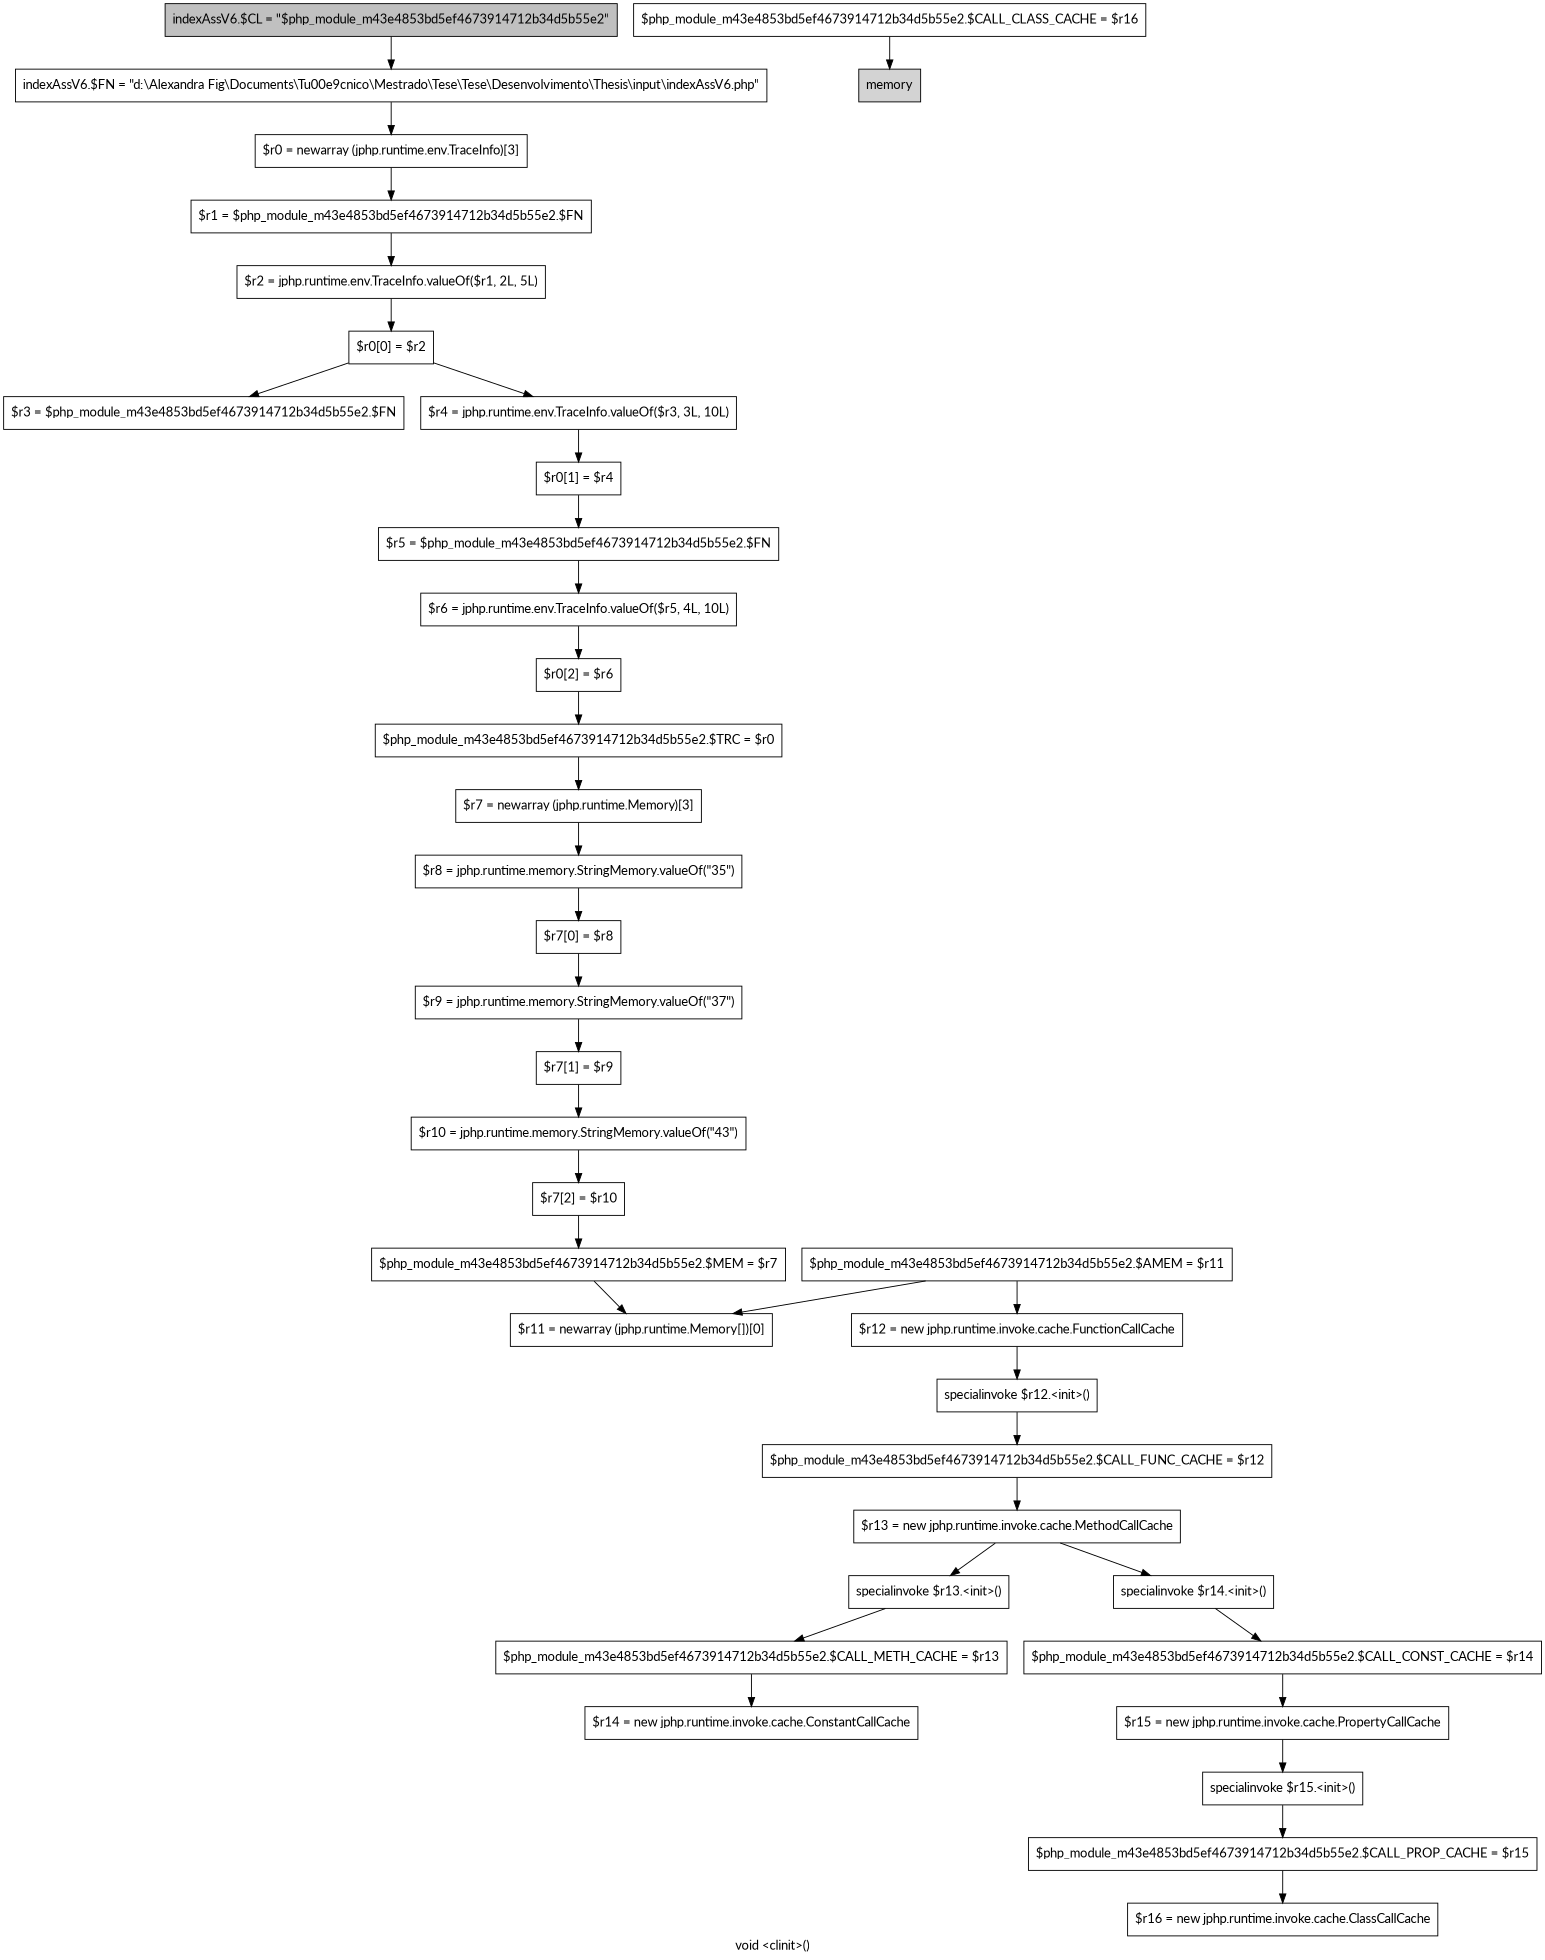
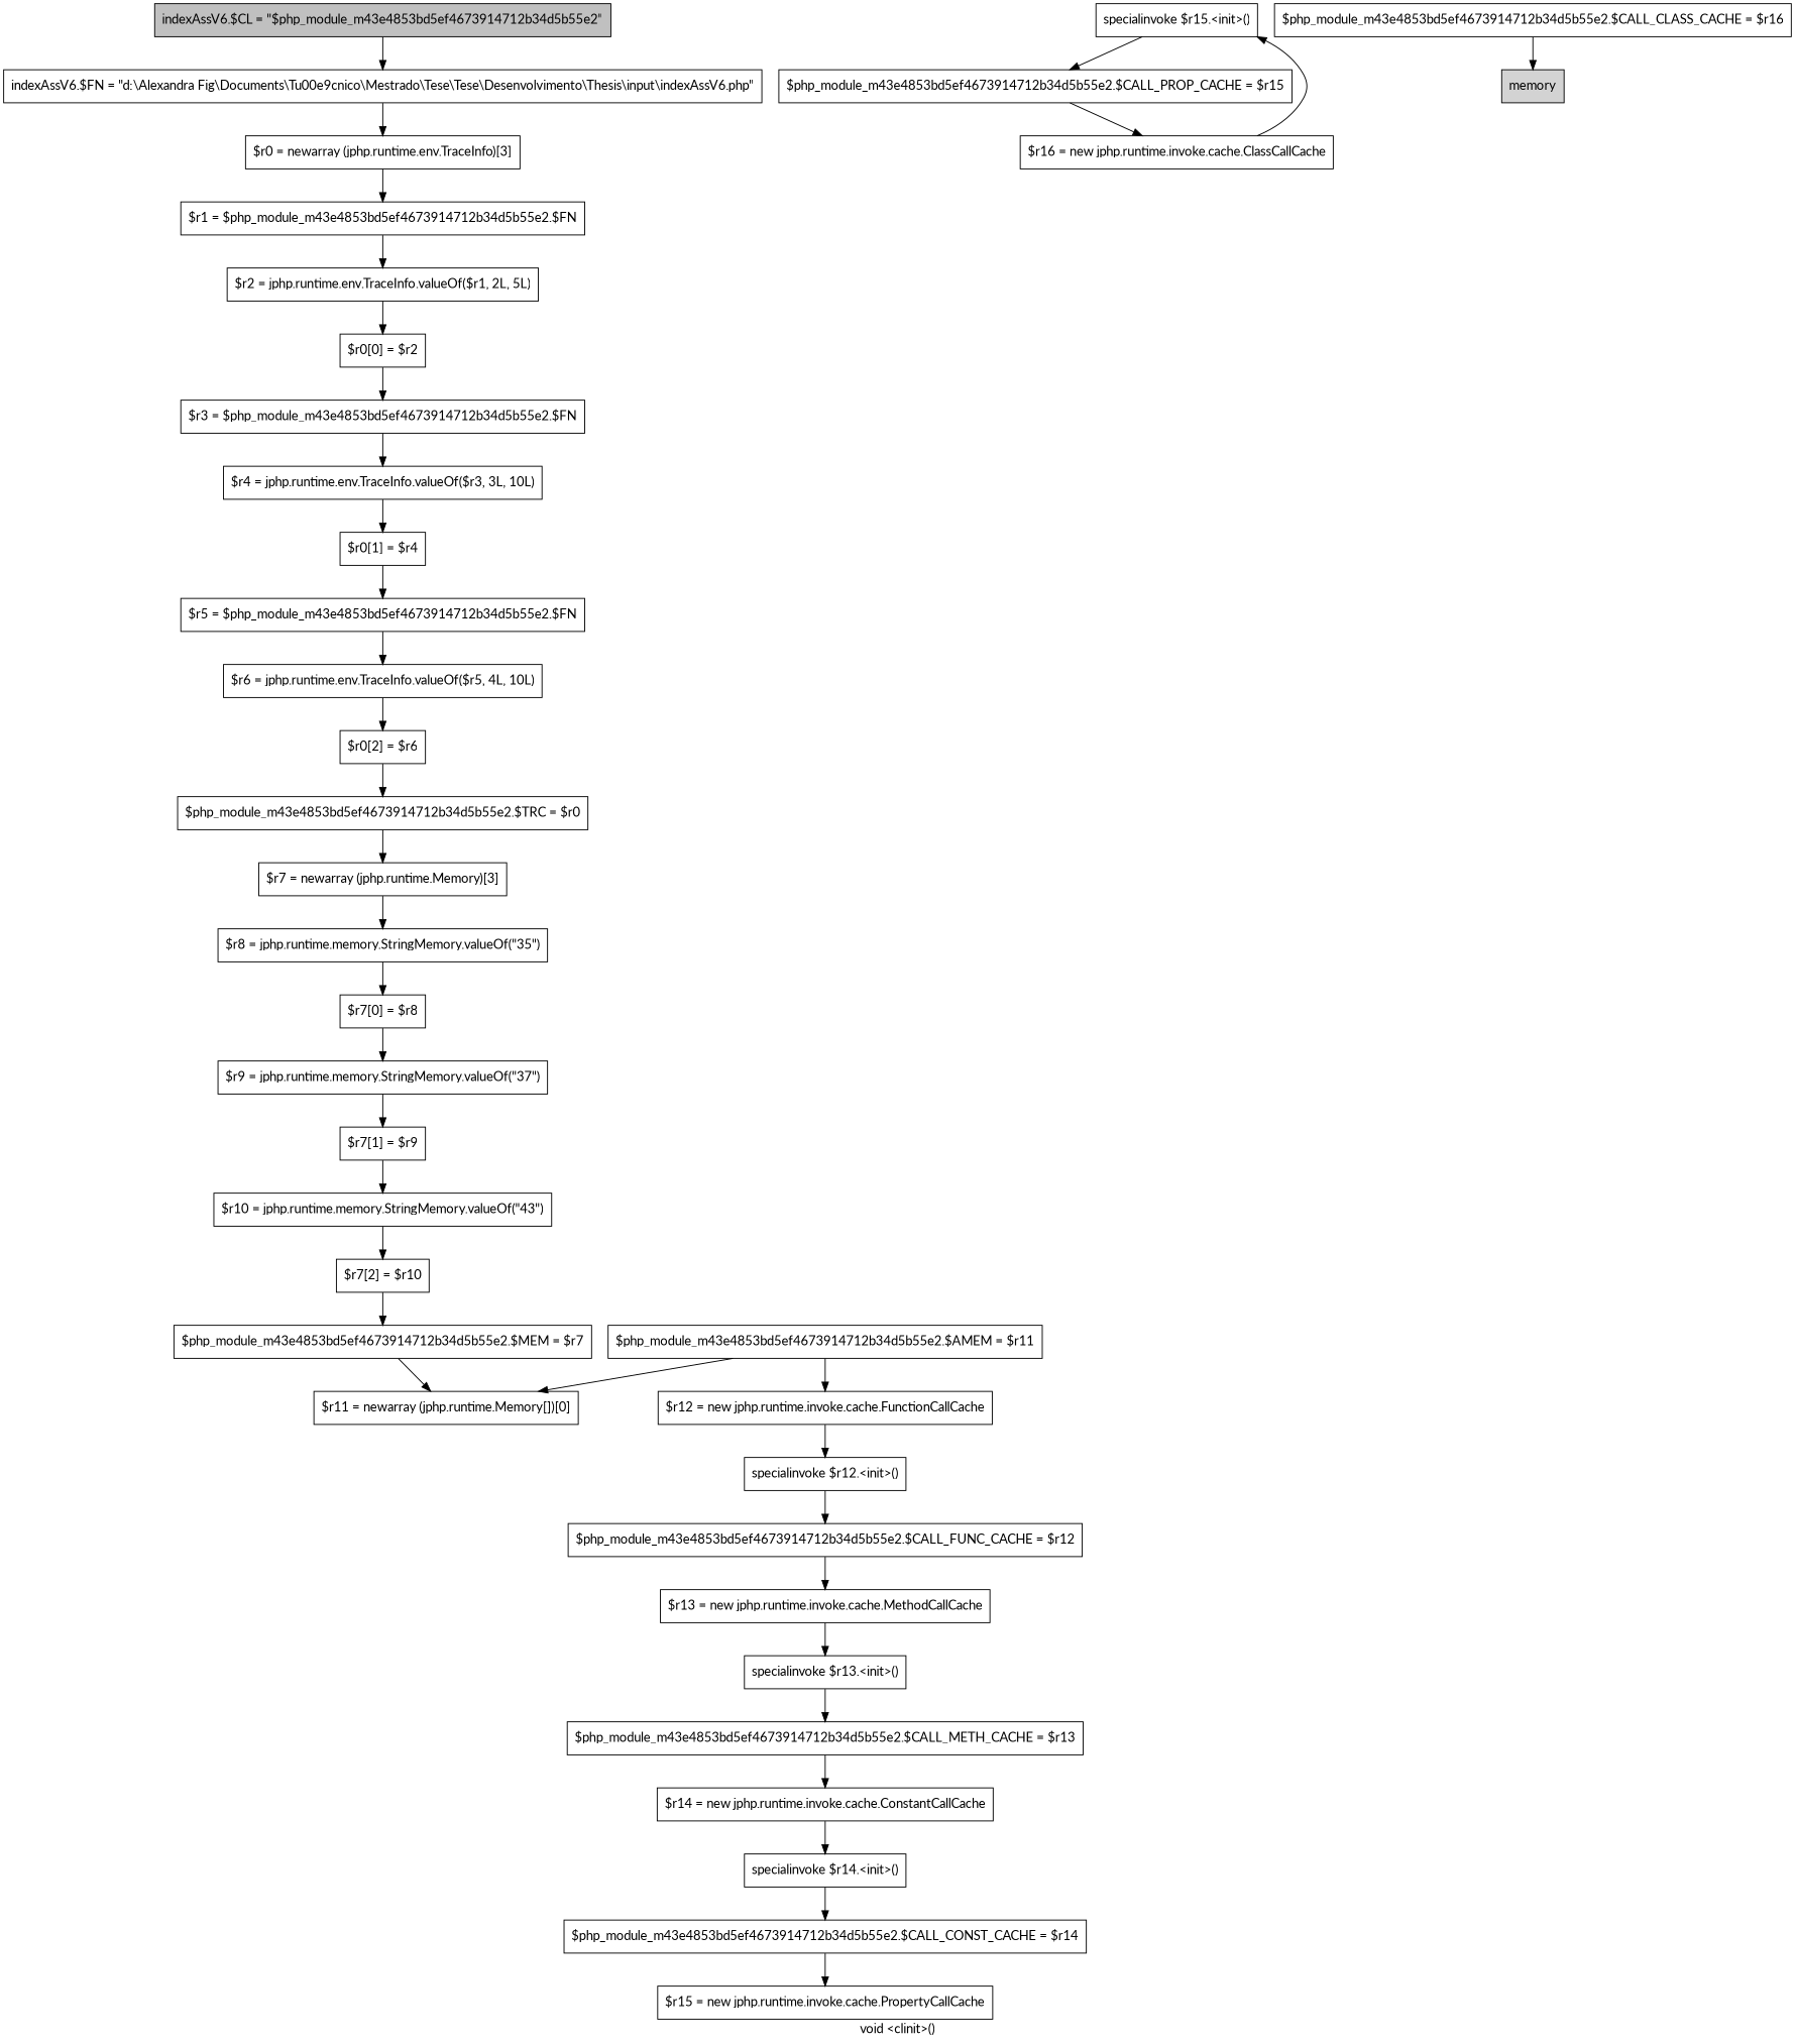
  digraph {
    fontname=Lato
    label="void <clinit>()"
    node [fontname=Lato shape=box]
    edge [fontname=Lato]
    n1 [fillcolor=gray label="indexAssV6.$CL = \"$php_module_m43e4853bd5ef4673914712b34d5b55e2\"" style=filled]
    n2 [label="indexAssV6.$FN = \"d:\\Alexandra Fig\\Documents\\T\u00e9cnico\\Mestrado\\Tese\\Tese\\Desenvolvimento\\Thesis\\input\\indexAssV6.php\""]
    n3 [label="$r0 = newarray (jphp.runtime.env.TraceInfo)[3]"]
    n4 [label="$r1 = $php_module_m43e4853bd5ef4673914712b34d5b55e2.$FN"]
    n5 [label="$r2 = jphp.runtime.env.TraceInfo.valueOf($r1, 2L, 5L)"]
    n6 [label="$r0[0] = $r2"]
    n7 [label="$r3 = $php_module_m43e4853bd5ef4673914712b34d5b55e2.$FN"]
    n8 [label="$r4 = jphp.runtime.env.TraceInfo.valueOf($r3, 3L, 10L)"]
    n9 [label="$r0[1] = $r4"]
    n10 [label="$r5 = $php_module_m43e4853bd5ef4673914712b34d5b55e2.$FN"]
    n11 [label="$r6 = jphp.runtime.env.TraceInfo.valueOf($r5, 4L, 10L)"]
    n12 [label="$r0[2] = $r6"]
    n13 [label="$php_module_m43e4853bd5ef4673914712b34d5b55e2.$TRC = $r0"]
    n14 [label="$r7 = newarray (jphp.runtime.Memory)[3]"]
    n15 [label="$r8 = jphp.runtime.memory.StringMemory.valueOf(\"35\")"]
    n16 [label="$r7[0] = $r8"]
    n17 [label="$r9 = jphp.runtime.memory.StringMemory.valueOf(\"37\")"]
    n18 [label="$r7[1] = $r9"]
    n19 [label="$r10 = jphp.runtime.memory.StringMemory.valueOf(\"43\")"]
    n20 [label="$r7[2] = $r10"]
    n21 [label="$php_module_m43e4853bd5ef4673914712b34d5b55e2.$MEM = $r7"]
    n22 [label="$r11 = newarray (jphp.runtime.Memory[])[0]"]
    n23 [label="$php_module_m43e4853bd5ef4673914712b34d5b55e2.$AMEM = $r11"]
    n24 [label="$r12 = new jphp.runtime.invoke.cache.FunctionCallCache"]
    n25 [label="specialinvoke $r12.<init>()"]
    n26 [label="$php_module_m43e4853bd5ef4673914712b34d5b55e2.$CALL_FUNC_CACHE = $r12"]
    n27 [label="$r13 = new jphp.runtime.invoke.cache.MethodCallCache"]
    n28 [label="specialinvoke $r13.<init>()"]
    n29 [label="$php_module_m43e4853bd5ef4673914712b34d5b55e2.$CALL_METH_CACHE = $r13"]
    n30 [label="$r14 = new jphp.runtime.invoke.cache.ConstantCallCache"]
    n31 [label="specialinvoke $r14.<init>()"]
    n32 [label="$php_module_m43e4853bd5ef4673914712b34d5b55e2.$CALL_CONST_CACHE = $r14"]
    n33 [label="$r15 = new jphp.runtime.invoke.cache.PropertyCallCache"]
    n34 [label="specialinvoke $r15.<init>()"]
    n35 [label="$php_module_m43e4853bd5ef4673914712b34d5b55e2.$CALL_PROP_CACHE = $r15"]
    n36 [label="$r16 = new jphp.runtime.invoke.cache.ClassCallCache"]
    n37 [label="$php_module_m43e4853bd5ef4673914712b34d5b55e2.$CALL_CLASS_CACHE = $r16"]
    n38 [fillcolor=lightgray label=memory style=filled]
    n1 -> n2
    n2 -> n3
    n3 -> n4
    n4 -> n5
    n5 -> n6
    n6 -> n7
-   n6 -> n8
+   n7 -> n8
    n8 -> n9
    n9 -> n10
    n10 -> n11
    n11 -> n12
    n12 -> n13
    n13 -> n14
    n14 -> n15
    n15 -> n16
    n16 -> n17
    n17 -> n18
    n18 -> n19
    n19 -> n20
    n20 -> n21
    n21 -> n22
    n23 -> n22
    n23 -> n24
    n24 -> n25
    n25 -> n26
    n26 -> n27
    n27 -> n28
    n28 -> n29
    n29 -> n30
-   n27 -> n31
+   n30 -> n31
    n31 -> n32
    n32 -> n33
-   n33 -> n34
+   n36 -> n34
    n34 -> n35
    n35 -> n36
    n37 -> n38
  }
